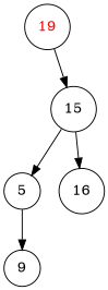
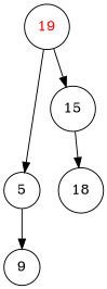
  digraph {
    fontname="DejaVu Serif"
    node [fontname="DejaVu Serif" shape=circle]
    edge [fontname="DejaVu Serif"]
    n1 [fontcolor=red label=19]
    5
    15
    n4 [label=9]
-   18 [label=16]
-   15 -> 5
+   18
+   n1 -> 5
    n1 -> 15
    5 -> n4
    15 -> 18
  }
